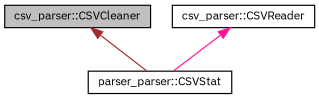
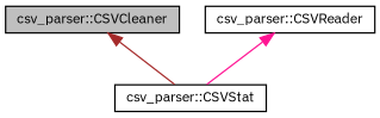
  digraph {
    fontname="IBM Plex Sans"
    node [color=black fillcolor=white fontname="IBM Plex Sans" fontsize=10 shape=record style=filled]
    edge [dir=back fontname="IBM Plex Sans" fontsize=10 labelfontname=Helvetica labelfontsize=10 style=solid]
    n1 [fillcolor=grey75 fontcolor=black height=0.2 label="csv_parser::CSVCleaner" width=0.4]
-   n2 [height=0.2 label="parser_parser::CSVStat" width=0.4]
+   n2 [height=0.2 label="csv_parser::CSVStat" width=0.4]
    n3 [height=0.2 label="csv_parser::CSVReader" width=0.4]
    n1 -> n2 [color=brown]
    n3 -> n2 [color=deeppink]
  }
